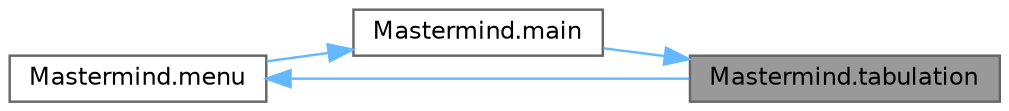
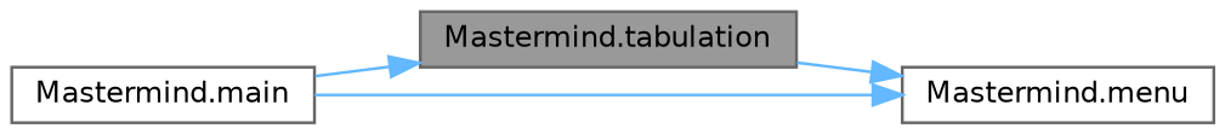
  digraph {
    rankdir=RL
    node [color=grey40 fillcolor=white fontname=Helvetica fontsize=10 shape=box style=filled]
    edge [color=steelblue1 dir=back fontname=Helvetica fontsize=10 labelfontname=Helvetica labelfontsize=10 style=solid]
    n1 [color=gray40 fillcolor=grey60 fontcolor=black height=0.2 label="Mastermind.tabulation" width=0.4]
    n2 [height=0.2 label="Mastermind.main" width=0.4]
    n3 [height=0.2 label="Mastermind.menu" width=0.4]
    n1 -> n2
    n3 -> n1
-   n2 -> n3
+   n3 -> n2
  }
